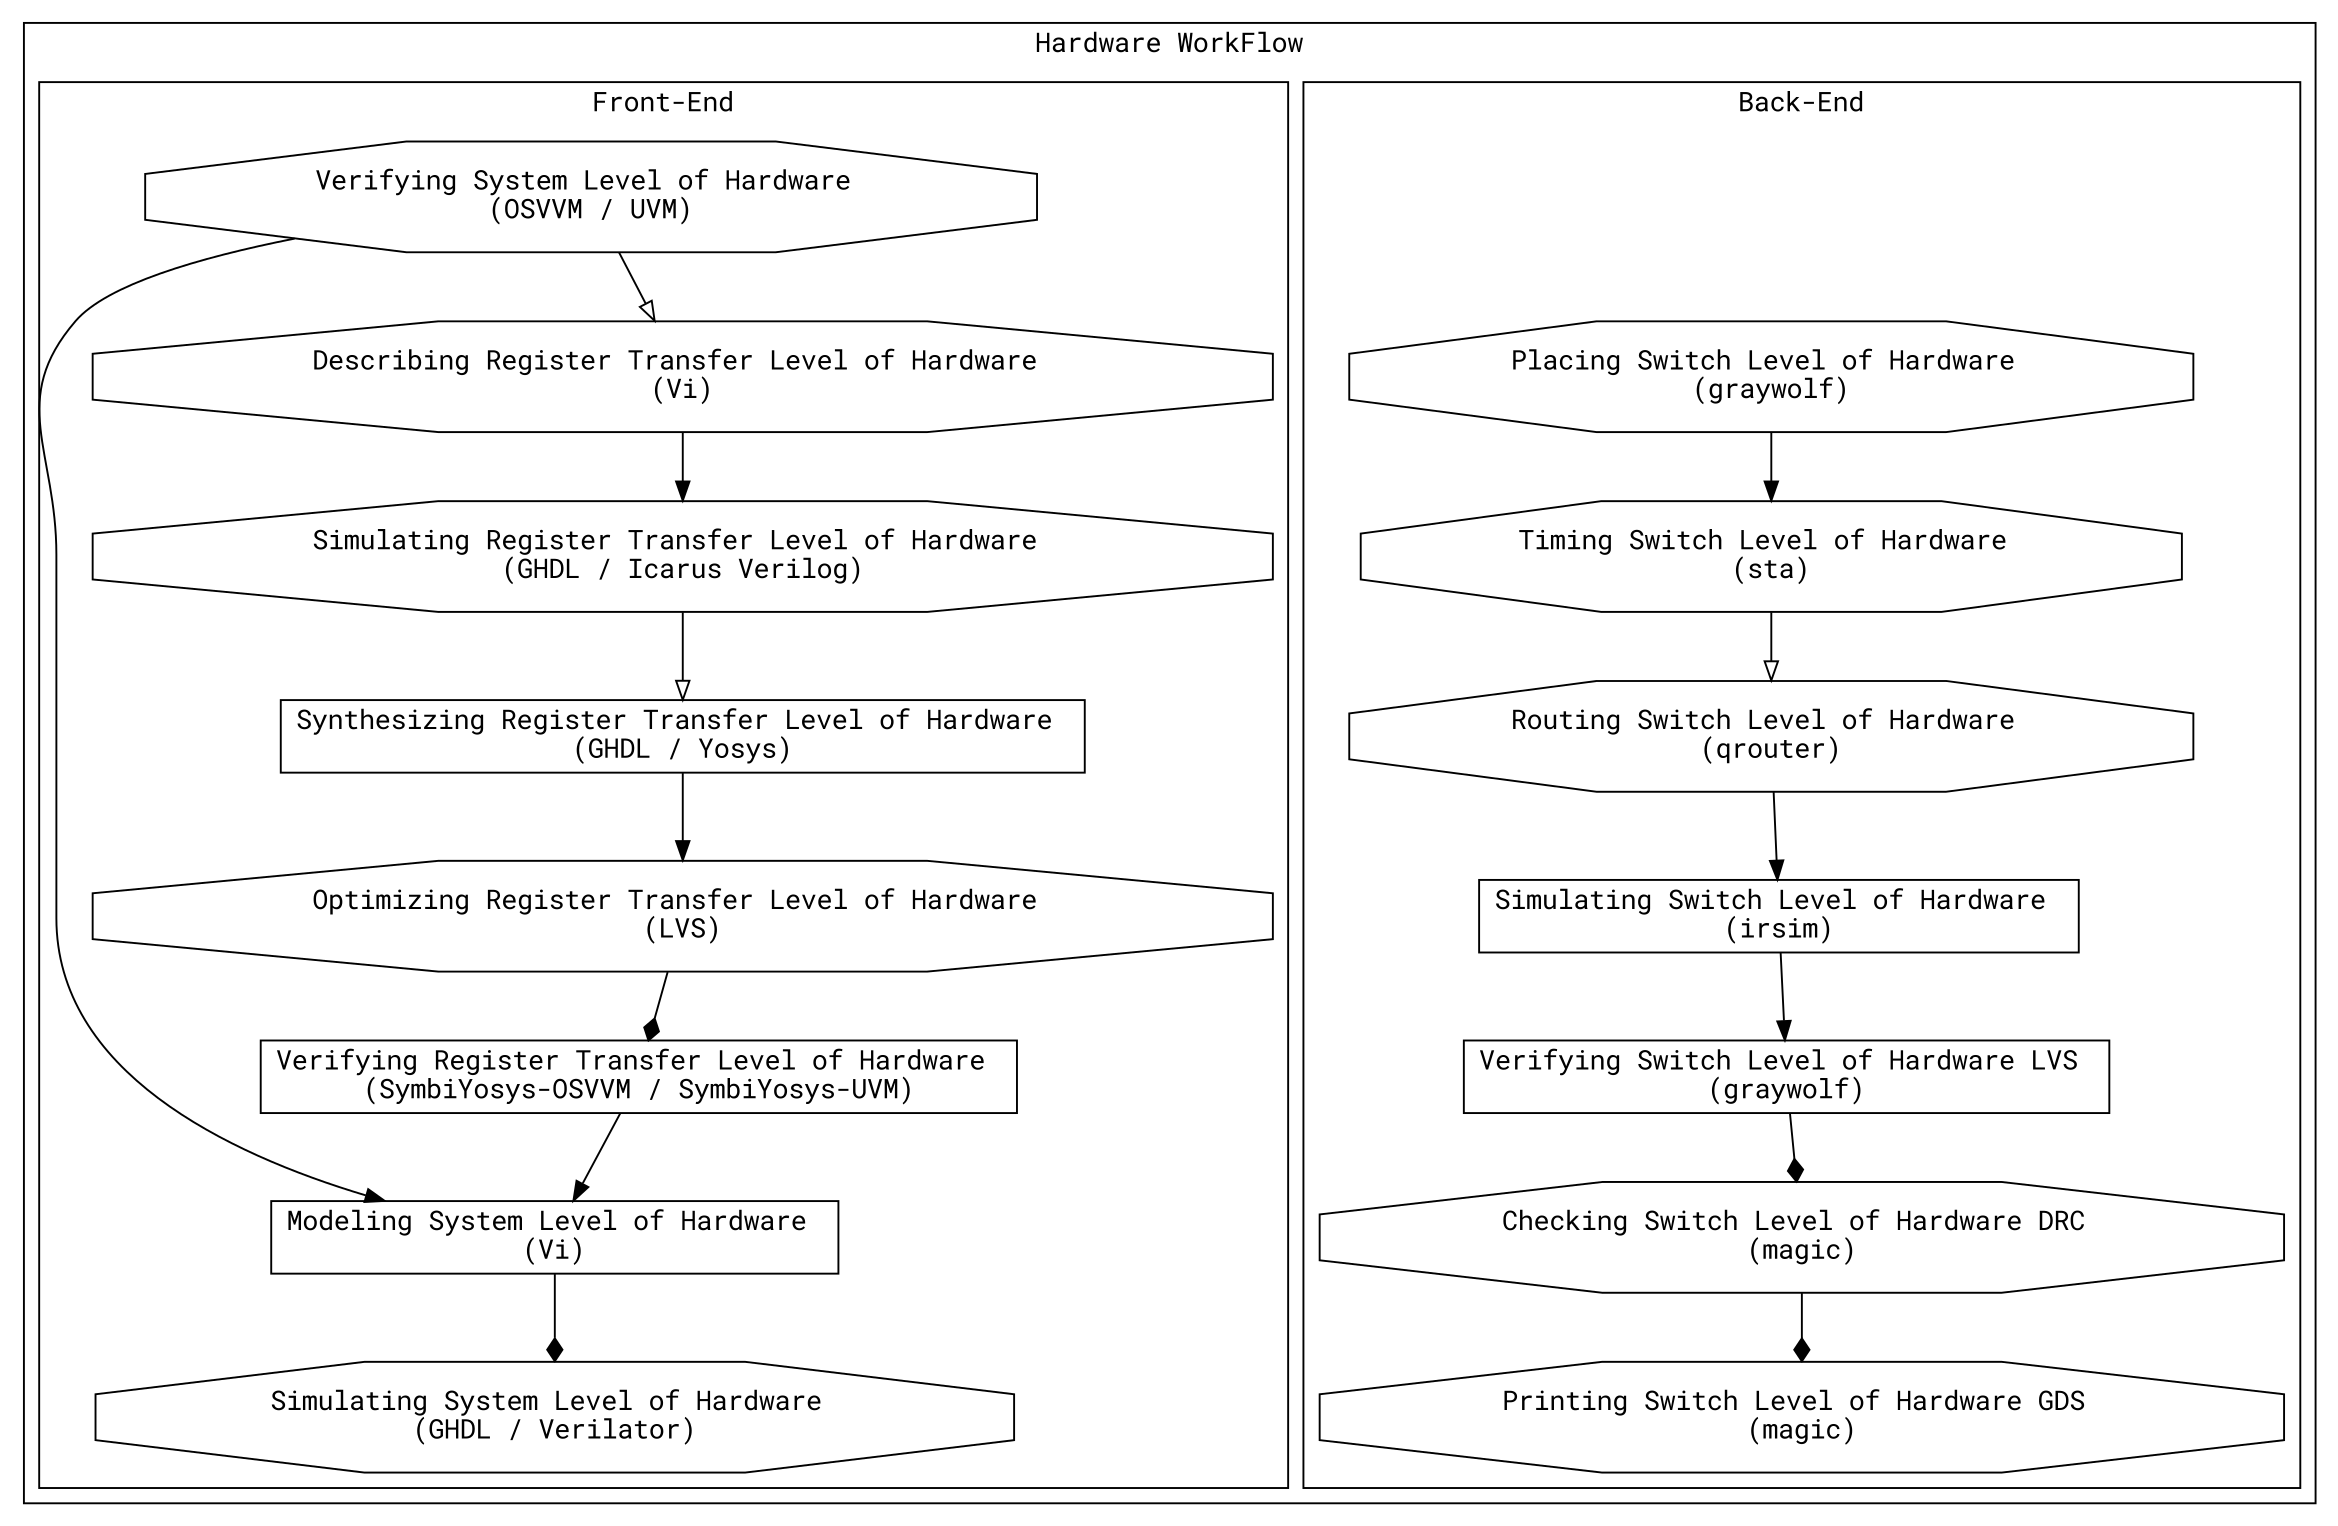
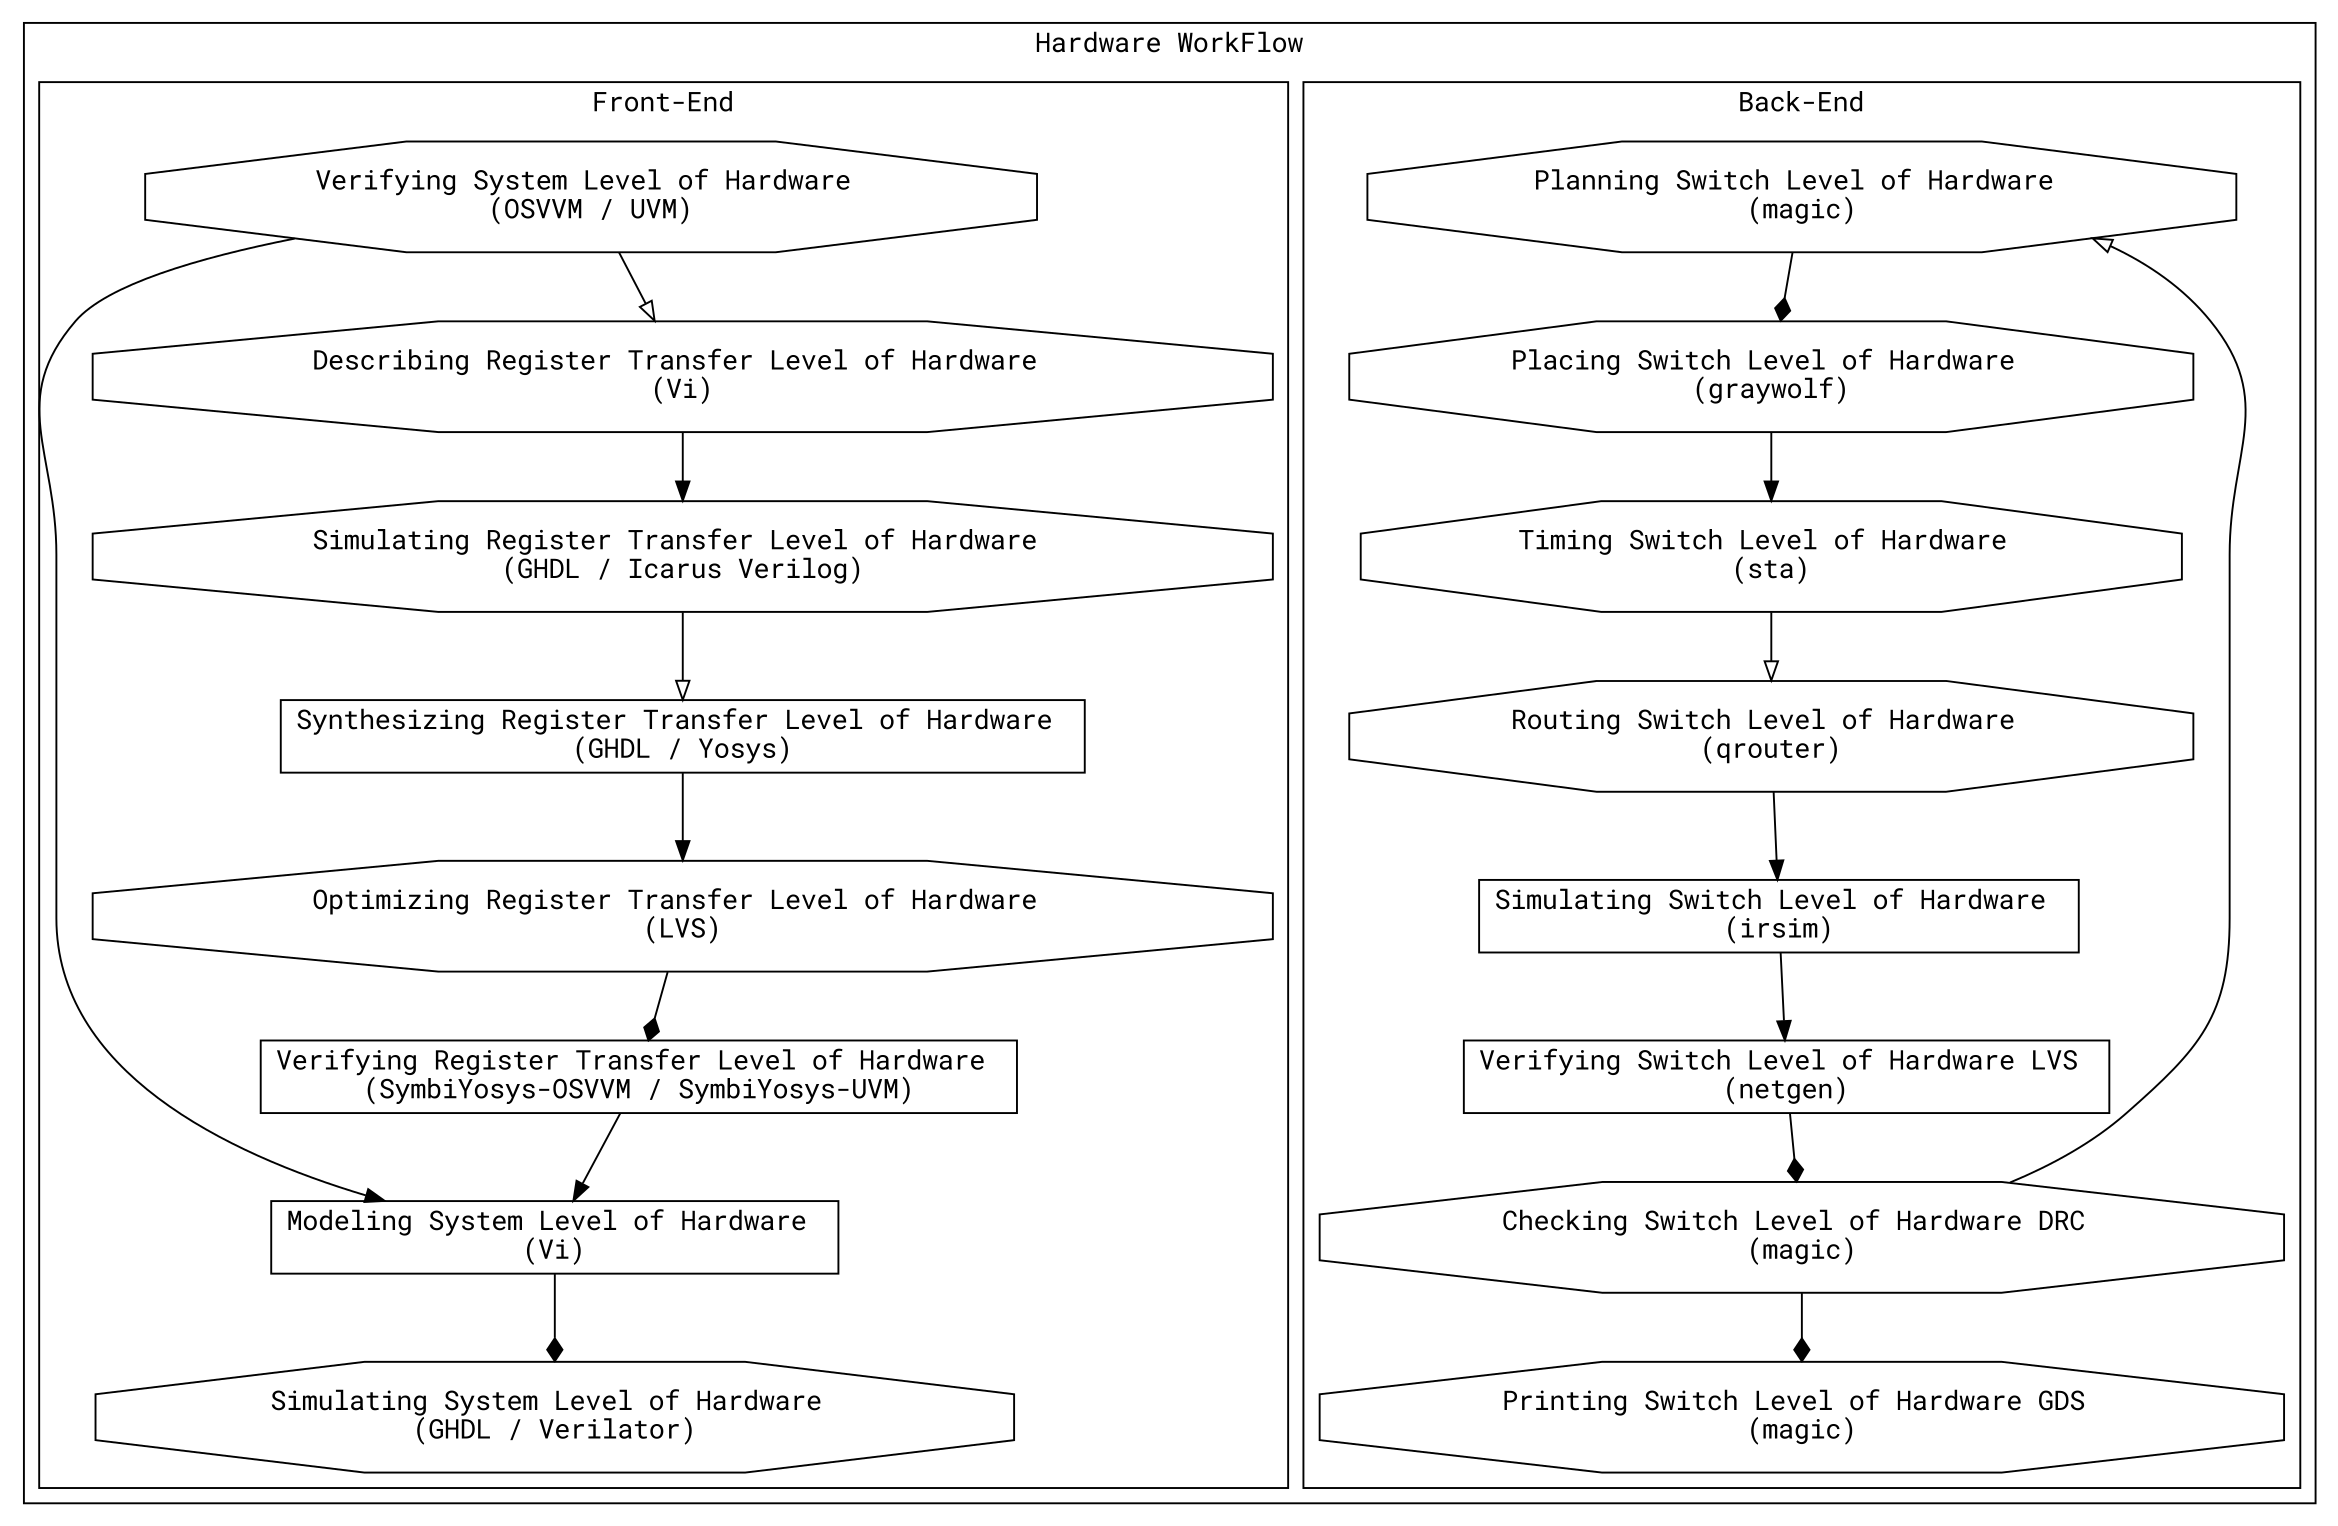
  digraph {
    fontname="Roboto Mono"
    node [fontname="Roboto Mono" shape=octagon]
    edge [arrowhead=normal fontname="Roboto Mono"]
+   n1 [label="Planning Switch Level of Hardware \n(magic)"]
    n2 [label="Placing Switch Level of Hardware \n(graywolf)"]
    n3 [label="Timing Switch Level of Hardware \n(sta)"]
    n4 [label="Routing Switch Level of Hardware \n(qrouter)"]
    n5 [label="Simulating Switch Level of Hardware \n(irsim)" shape=box]
-   n6 [label="Verifying Switch Level of Hardware LVS \n(graywolf)" shape=box]
+   n6 [label="Verifying Switch Level of Hardware LVS \n(netgen)" shape=box]
    n7 [label="Checking Switch Level of Hardware DRC \n(magic)"]
    n8 [label="Printing Switch Level of Hardware GDS \n(magic)"]
    n9 [label="Modeling System Level of Hardware \n(Vi)" shape=box]
    n10 [label="Simulating System Level of Hardware \n(GHDL / Verilator)"]
    n11 [label="Verifying System Level of Hardware \n(OSVVM / UVM)"]
    n12 [label="Describing Register Transfer Level of Hardware \n(Vi)"]
    n13 [label="Simulating Register Transfer Level of Hardware \n(GHDL / Icarus Verilog)"]
    n14 [label="Synthesizing Register Transfer Level of Hardware \n(GHDL / Yosys)" shape=box]
    n15 [label="Optimizing Register Transfer Level of Hardware \n(LVS)"]
    n16 [label="Verifying Register Transfer Level of Hardware \n(SymbiYosys-OSVVM / SymbiYosys-UVM)" shape=box]
    subgraph cluster_1 {
      label="Hardware WorkFlow"
      subgraph cluster_2 {
        label="Back-End"
+       n1
        n2
        n3
        n4
        n5
        n6
        n7
        n8
      }
      subgraph cluster_3 {
        label="Front-End"
        n9
        n10
        n11
        n12
        n13
        n14
        n15
        n16
      }
    }
+   n1 -> n2 [arrowhead=diamond]
    n2 -> n3
    n3 -> n4 [arrowhead=onormal]
    n4 -> n5
    n5 -> n6
    n6 -> n7 [arrowhead=diamond]
+   n7 -> n1 [arrowhead=onormal]
    n7 -> n8 [arrowhead=diamond]
    n9 -> n10 [arrowhead=diamond]
    n11 -> n9
    n11 -> n12 [arrowhead=onormal]
    n12 -> n13
    n13 -> n14 [arrowhead=onormal]
    n14 -> n15
    n15 -> n16 [arrowhead=diamond]
    n16 -> n9
  }
